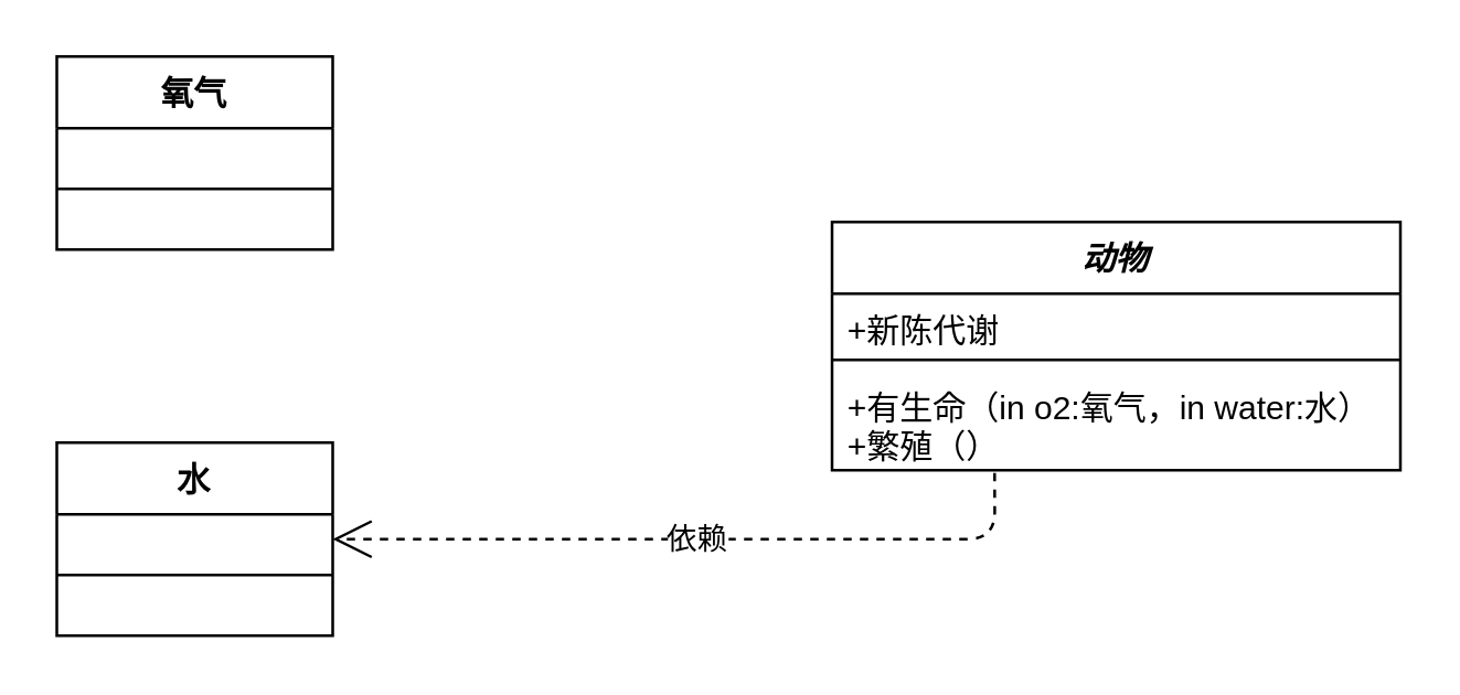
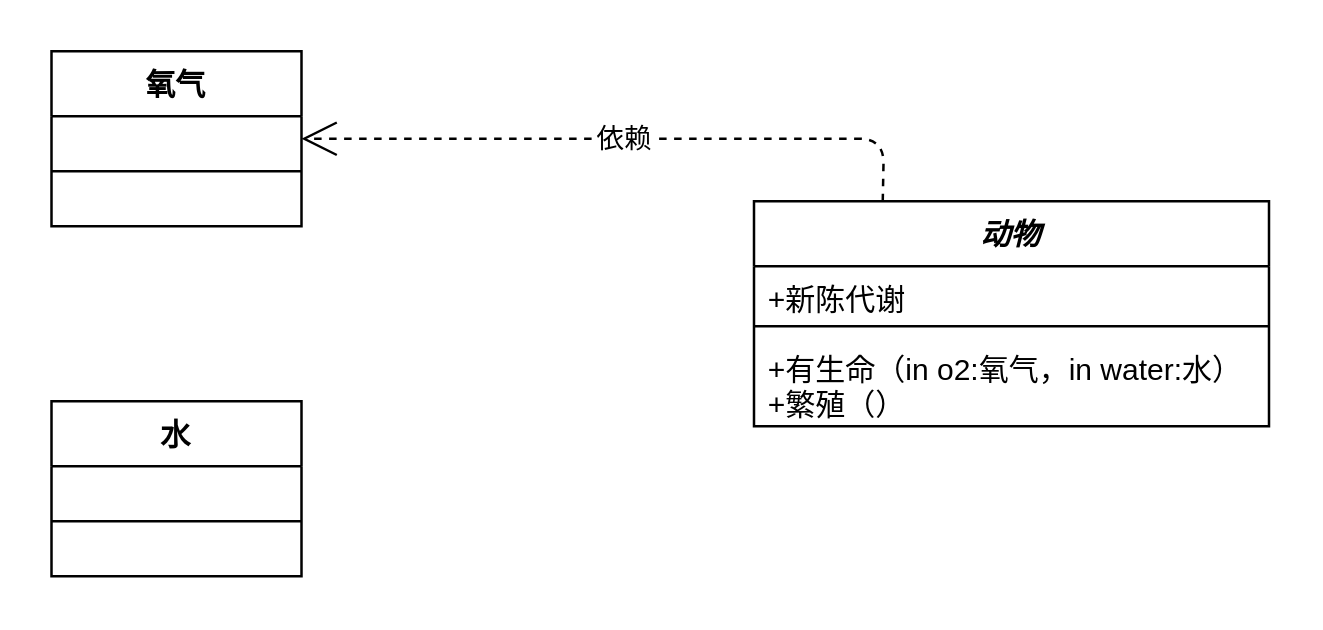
  <mxCell id="0" />
  <mxCell id="1" parent="0" />
  <mxCell id="2" value="动物" style="swimlane;fontStyle=3;align=center;verticalAlign=top;childLayout=stackLayout;horizontal=1;startSize=26;horizontalStack=0;resizeParent=1;resizeParentMax=0;resizeLast=0;collapsible=1;marginBottom=0;labelBackgroundColor=none;labelBorderColor=none;" vertex="1" parent="1"><mxGeometry x="301" y="80" width="206" height="90" as="geometry"><mxRectangle x="484" y="160" width="60" height="26" as="alternateBounds" /></mxGeometry></mxCell>
  <mxCell id="3" value="+新陈代谢" style="text;strokeColor=none;fillColor=none;align=left;verticalAlign=top;spacingLeft=4;spacingRight=4;overflow=hidden;rotatable=0;points=[[0,0.5],[1,0.5]];portConstraint=eastwest;" vertex="1" parent="2"><mxGeometry y="26" width="206" height="20" as="geometry" /></mxCell>
  <mxCell id="4" value="" style="line;strokeWidth=1;fillColor=none;align=left;verticalAlign=middle;spacingTop=-1;spacingLeft=3;spacingRight=3;rotatable=0;labelPosition=right;points=[];portConstraint=eastwest;" vertex="1" parent="2"><mxGeometry y="46" width="206" height="8" as="geometry" /></mxCell>
  <mxCell id="5" value="+有生命（in o2:氧气，in water:水）&#10;+繁殖（）" style="text;strokeColor=none;fillColor=none;align=left;verticalAlign=top;spacingLeft=4;spacingRight=4;overflow=hidden;rotatable=0;points=[[0,0.5],[1,0.5]];portConstraint=eastwest;" vertex="1" parent="2"><mxGeometry y="54" width="206" height="36" as="geometry" /></mxCell>
  <mxCell id="6" value="氧气" style="swimlane;fontStyle=1;align=center;verticalAlign=top;childLayout=stackLayout;horizontal=1;startSize=26;horizontalStack=0;resizeParent=1;resizeParentMax=0;resizeLast=0;collapsible=1;marginBottom=0;" vertex="1" parent="1"><mxGeometry x="20" y="20" width="100" height="70" as="geometry" /></mxCell>
  <mxCell id="7" value="" style="line;strokeWidth=1;fillColor=none;align=left;verticalAlign=middle;spacingTop=-1;spacingLeft=3;spacingRight=3;rotatable=0;labelPosition=right;points=[];portConstraint=eastwest;" vertex="1" parent="6"><mxGeometry y="26" width="100" height="44" as="geometry" /></mxCell>
  <mxCell id="8" value="水" style="swimlane;fontStyle=1;align=center;verticalAlign=top;childLayout=stackLayout;horizontal=1;startSize=26;horizontalStack=0;resizeParent=1;resizeParentMax=0;resizeLast=0;collapsible=1;marginBottom=0;" vertex="1" parent="1"><mxGeometry x="20" y="160" width="100" height="70" as="geometry" /></mxCell>
  <mxCell id="9" value="" style="line;strokeWidth=1;fillColor=none;align=left;verticalAlign=middle;spacingTop=-1;spacingLeft=3;spacingRight=3;rotatable=0;labelPosition=right;points=[];portConstraint=eastwest;" vertex="1" parent="8"><mxGeometry y="26" width="100" height="44" as="geometry" /></mxCell>
- <mxCell id="11" value="依赖" style="endArrow=open;endSize=12;dashed=1;html=1;exitX=0.286;exitY=1.028;exitDx=0;exitDy=0;entryX=1;entryY=0.5;entryDx=0;entryDy=0;exitPerimeter=0;" edge="1" parent="1" source="5" target="8"><mxGeometry width="160" relative="1" as="geometry"><mxPoint x="352.5" y="205" as="sourcePoint" /><mxPoint x="120" y="180" as="targetPoint" /><Array as="points"><mxPoint x="360" y="195" /></Array></mxGeometry></mxCell>
+ <mxCell id="10" value="依赖" style="endArrow=open;endSize=12;dashed=1;html=1;exitX=0.25;exitY=0;exitDx=0;exitDy=0;entryX=1;entryY=0.5;entryDx=0;entryDy=0;" edge="1" parent="1" source="2" target="6"><mxGeometry width="160" relative="1" as="geometry"><mxPoint x="360" y="0" as="sourcePoint" /><mxPoint x="200" y="0" as="targetPoint" /><Array as="points"><mxPoint x="353" y="55" /></Array></mxGeometry></mxCell>
